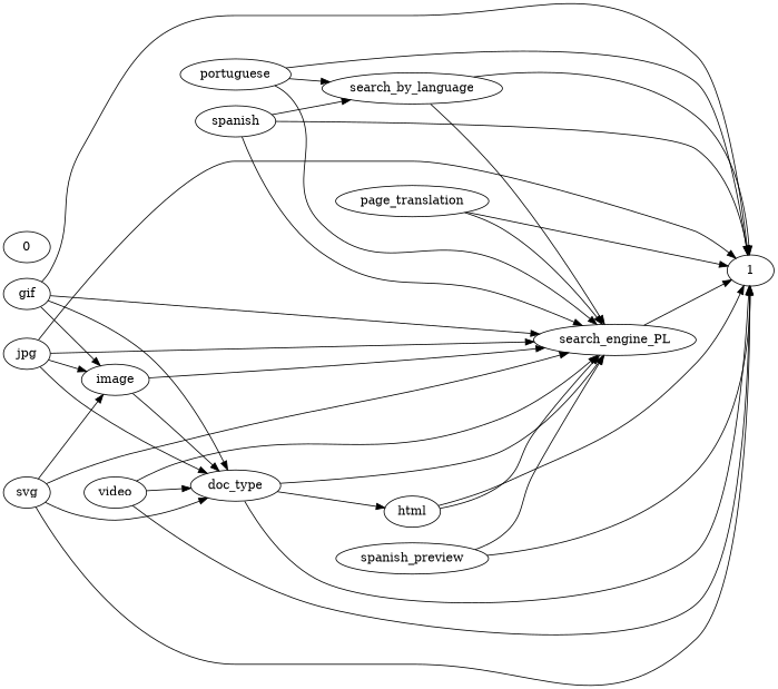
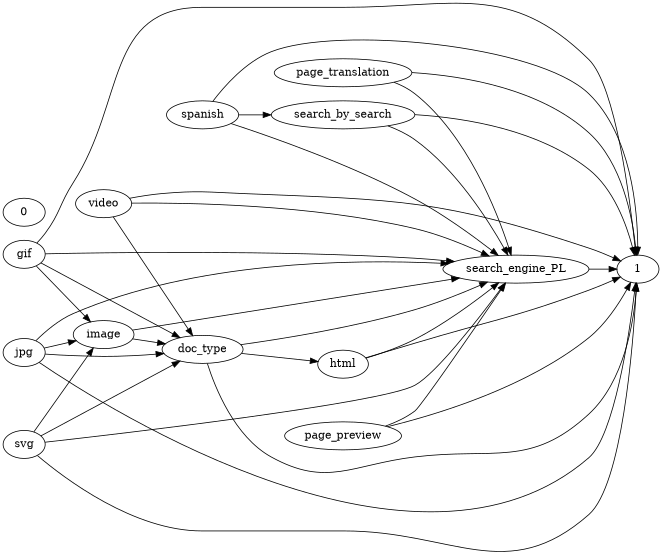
  digraph {
    rankdir=LR
-   portuguese
    search_engine_PL
-   search_by_language
+   search_by_language [label=search_by_search]
    1
    page_translation
    doc_type
    html
    spanish
    gif
    image
-   page_preview [label=spanish_preview]
+   page_preview
    video
    0
    jpg
    svg
-   portuguese -> search_engine_PL
-   portuguese -> search_by_language
-   portuguese -> 1
    search_engine_PL -> 1
    search_by_language -> search_engine_PL
    search_by_language -> 1
    page_translation -> search_engine_PL
    page_translation -> 1
    doc_type -> search_engine_PL
    doc_type -> 1
    doc_type -> html
    html -> search_engine_PL
    html -> 1
    spanish -> search_engine_PL
    spanish -> search_by_language
    spanish -> 1
    gif -> search_engine_PL
    gif -> 1
    gif -> doc_type
    gif -> image
    image -> search_engine_PL
    image -> doc_type
    page_preview -> search_engine_PL
    page_preview -> 1
    video -> search_engine_PL
    video -> 1
    video -> doc_type
    jpg -> search_engine_PL
    jpg -> 1
    jpg -> doc_type
    jpg -> image
    svg -> search_engine_PL
    svg -> 1
    svg -> doc_type
    svg -> image
  }
